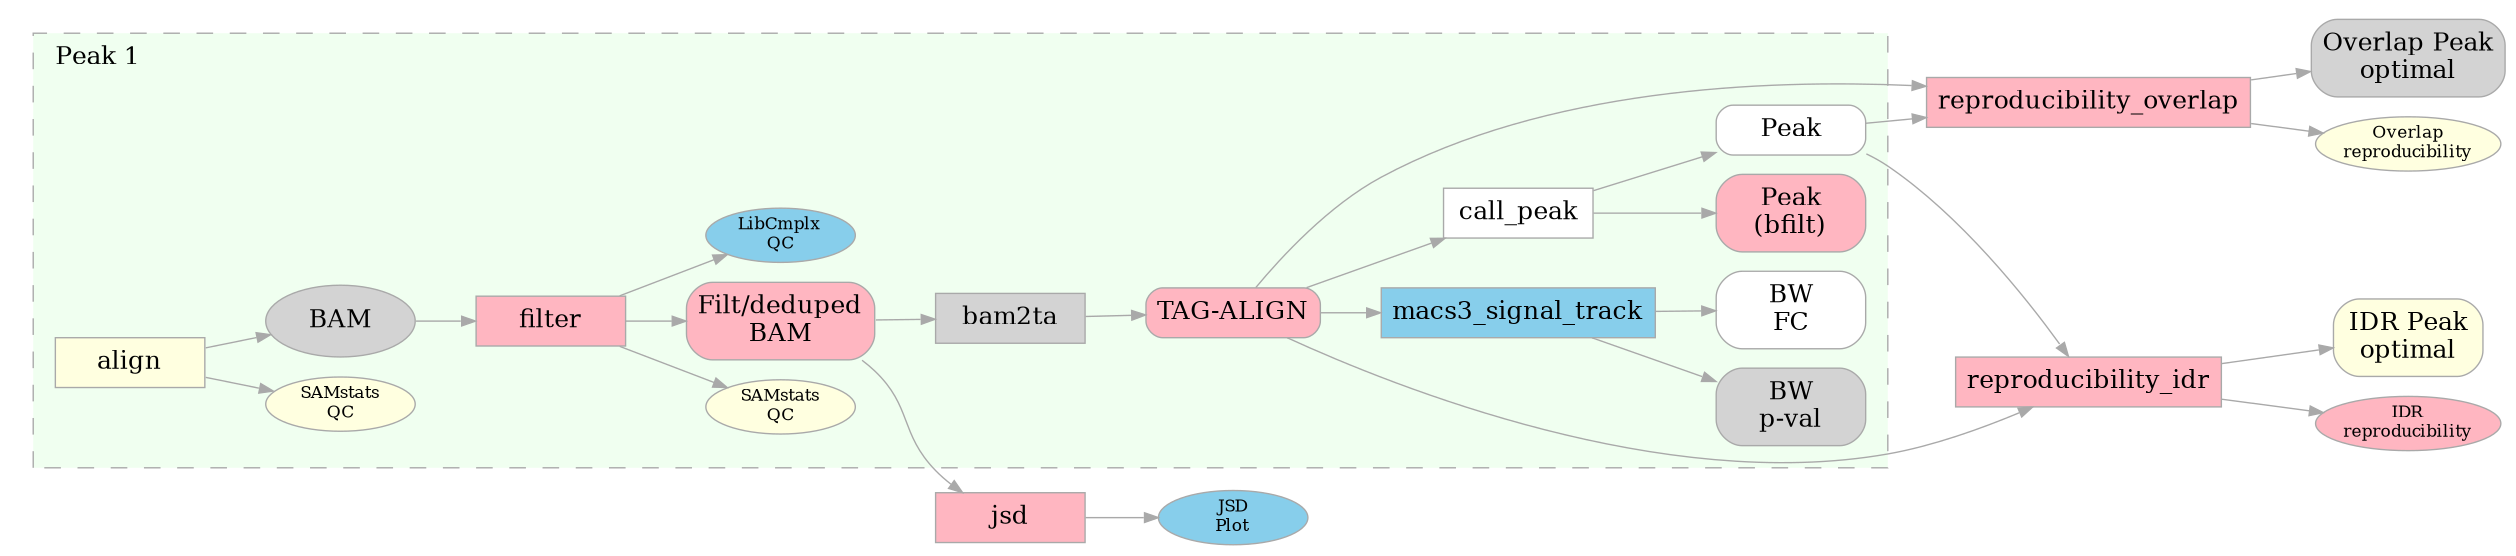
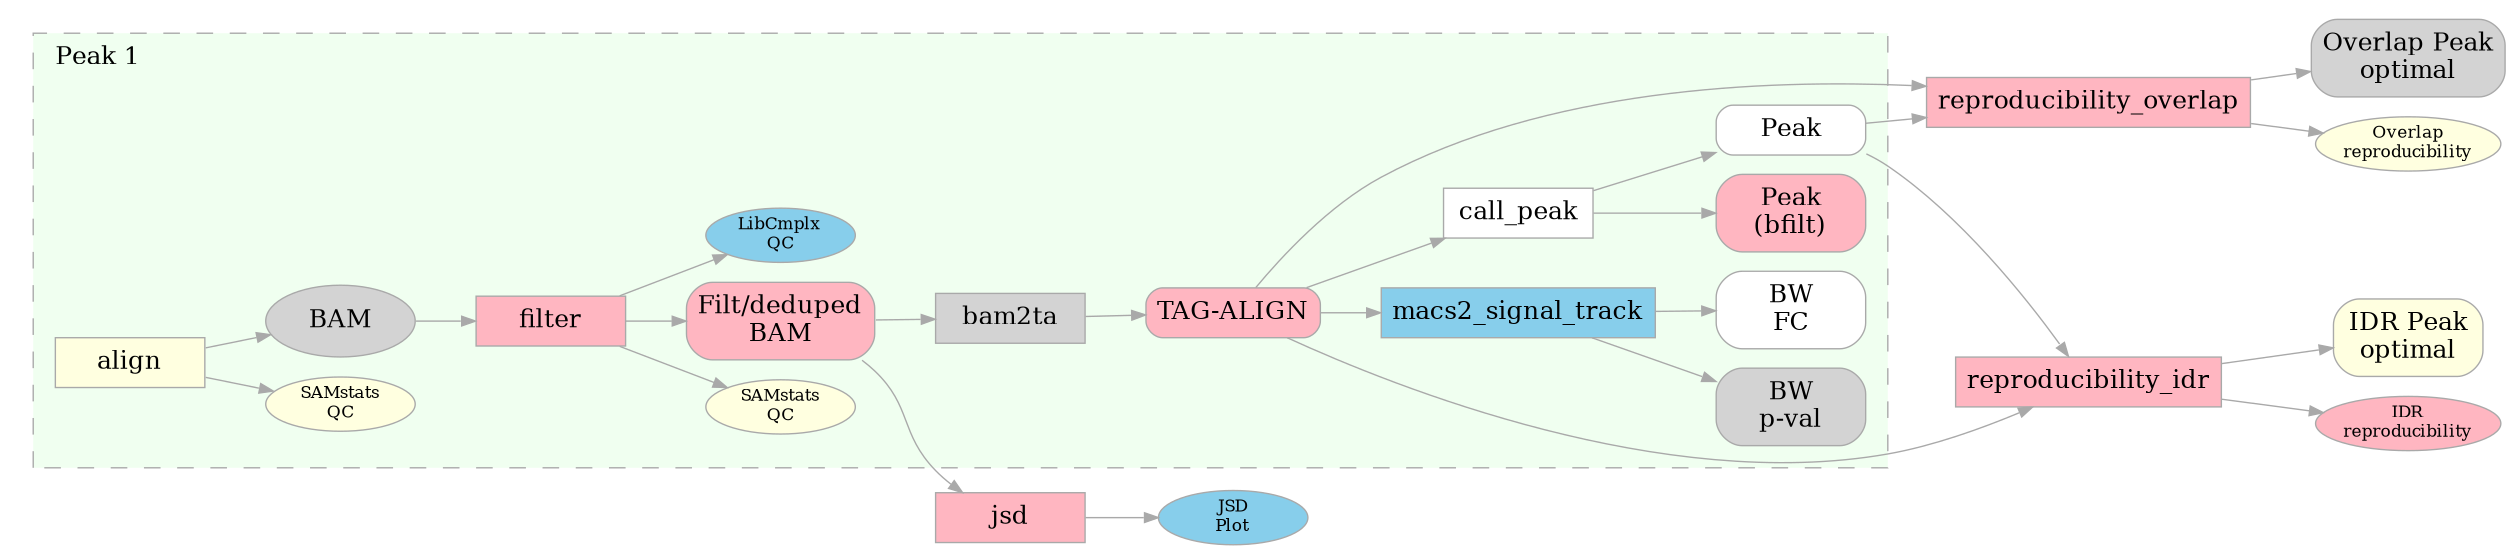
  digraph {
    nodesep=0.1
    rankdir=LR
    ranksep=0.3
    node [color=darkgrey fillcolor=lightpink fontsize=9 margin=0.05 penwidth=0.5 shape=box style=filled]
    edge [arrowsize=0.5 color=darkgrey penwidth=0.5]
    n1 [fillcolor=lightgrey height=0 label=bam2ta]
    n2 [height=0 label="TAG-ALIGN" style="filled, rounded"]
-   n3 [fillcolor=skyblue height=0 label=macs3_signal_track]
+   n3 [fillcolor=skyblue height=0 label=macs2_signal_track]
    n4 [fillcolor=lightgrey height=0 label="BW\np-val" style="filled, rounded"]
    n5 [fillcolor=white height=0 label="BW\nFC" style="filled, rounded"]
    n6 [fillcolor=white height=0 label=call_peak]
    n7 [height=0 label="Peak\n(bfilt)" style="filled, rounded"]
    n8 [fillcolor=white height=0 label=Peak style="filled, rounded"]
    n9 [height=0 label=filter]
    n10 [fillcolor=lightyellow fontsize=6 height=0 label="SAMstats\nQC" margin=0 shape=oval]
    n11 [height=0 label="Filt/deduped\nBAM" style="filled, rounded"]
    n12 [fillcolor=skyblue fontsize=6 height=0 label="LibCmplx\nQC" margin=0 shape=oval]
    n13 [fillcolor=lightyellow height=0 label=align]
    n14 [fillcolor=lightyellow fontsize=6 height=0 label="SAMstats\nQC" margin=0 shape=oval]
    n15 [fillcolor=lightgrey height=0 label=BAM shape=ellipse style="filled, rounded"]
    n16 [height=0 label=reproducibility_overlap]
    n17 [height=0 label=reproducibility_idr]
    n18 [height=0 label=jsd]
    n19 [fillcolor=lightgrey height=0 label="Overlap Peak\noptimal" style="filled, rounded"]
    n20 [fillcolor=lightyellow fontsize=6 height=0 label="Overlap\nreproducibility" margin=0 shape=oval]
    n21 [fillcolor=lightyellow height=0 label="IDR Peak\noptimal" style="filled, rounded"]
    n22 [fontsize=6 height=0 label="IDR\nreproducibility" margin=0 shape=oval]
    n23 [fillcolor=skyblue fontsize=6 height=0 label="JSD\nPlot" margin=0 shape=oval]
    subgraph cluster_1 {
      color=darkgrey
      fillcolor=oldlace
      fontsize=9
      label="Pooled replicate"
      labeljust=l
      penwidth=0.5
      style="filled, dashed"
    }
    subgraph cluster_2 {
      color=darkgrey
      fillcolor=honeydew
      fontsize=9
      label="Peak 1"
      labeljust=l
      penwidth=0.5
      style="filled, dashed"
      n1
      n2
      n3
      n4
      n5
      n6
      n7
      n8
      n9
      n10
      n11
      n12
      n13
      n14
      n15
    }
    subgraph cluster_3 {
      color=darkgrey
      fillcolor=honeydew
      fontsize=9
      label="Replicate 2"
      labeljust=l
      penwidth=0.5
      style="filled, dashed"
    }
    subgraph cluster_4 {
      color=darkgrey
      fillcolor=honeydew
      fontsize=9
      label="Replicate 3"
      labeljust=l
      penwidth=0.5
      style="filled, dashed"
    }
    subgraph cluster_5 {
      color=darkgrey
      fillcolor=honeydew
      fontsize=9
      label="Replicate 4"
      labeljust=l
      penwidth=0.5
      style="filled, dashed"
    }
    subgraph cluster_6 {
      color=darkgrey
      fillcolor=honeydew
      fontsize=9
      label="Replicate 5"
      labeljust=l
      penwidth=0.5
      style="filled, dashed"
    }
    subgraph cluster_7 {
      color=darkgrey
      fillcolor=honeydew
      fontsize=9
      label="Replicate 6"
      labeljust=l
      penwidth=0.5
      style="filled, dashed"
    }
    subgraph cluster_8 {
      color=darkgrey
      fillcolor=honeydew
      fontsize=9
      label="Replicate 7"
      labeljust=l
      penwidth=0.5
      style="filled, dashed"
    }
    subgraph cluster_9 {
      color=darkgrey
      fillcolor=honeydew
      fontsize=9
      label="Replicate 8"
      labeljust=l
      penwidth=0.5
      style="filled, dashed"
    }
    subgraph cluster_10 {
      color=darkgrey
      fillcolor=honeydew
      fontsize=9
      label="Replicate 9"
      labeljust=l
      penwidth=0.5
      style="filled, dashed"
    }
    subgraph cluster_11 {
      color=darkgrey
      fillcolor=honeydew
      fontsize=9
      label="Replicate 10"
      labeljust=l
      penwidth=0.5
      style="filled, dashed"
    }
    subgraph cluster_12 {
      color=darkgrey
      fillcolor=oldlace
      fontsize=9
      label="Pooled control"
      labeljust=l
      penwidth=0.5
      style="filled, dashed"
    }
    subgraph cluster_13 {
      color=darkgrey
      fillcolor=honeydew
      fontsize=9
      label="Control 1"
      labeljust=l
      penwidth=0.5
      style="filled, dashed"
    }
    subgraph cluster_14 {
      color=darkgrey
      fillcolor=honeydew
      fontsize=9
      label="Control 2"
      labeljust=l
      penwidth=0.5
      style="filled, dashed"
    }
    subgraph cluster_15 {
      color=darkgrey
      fillcolor=honeydew
      fontsize=9
      label="Control 3"
      labeljust=l
      penwidth=0.5
      style="filled, dashed"
    }
    subgraph cluster_16 {
      color=darkgrey
      fillcolor=honeydew
      fontsize=9
      label="Control 4"
      labeljust=l
      penwidth=0.5
      style="filled, dashed"
    }
    subgraph cluster_17 {
      color=darkgrey
      fillcolor=honeydew
      fontsize=9
      label="Control 5"
      labeljust=l
      penwidth=0.5
      style="filled, dashed"
    }
    subgraph cluster_18 {
      color=darkgrey
      fillcolor=honeydew
      fontsize=9
      label="Control 6"
      labeljust=l
      penwidth=0.5
      style="filled, dashed"
    }
    subgraph cluster_19 {
      color=darkgrey
      fillcolor=honeydew
      fontsize=9
      label="Control 7"
      labeljust=l
      penwidth=0.5
      style="filled, dashed"
    }
    subgraph cluster_20 {
      color=darkgrey
      fillcolor=honeydew
      fontsize=9
      label="Control 8"
      labeljust=l
      penwidth=0.5
      style="filled, dashed"
    }
    subgraph cluster_21 {
      color=darkgrey
      fillcolor=honeydew
      fontsize=9
      label="Control 9"
      labeljust=l
      penwidth=0.5
      style="filled, dashed"
    }
    subgraph cluster_22 {
      color=darkgrey
      fillcolor=honeydew
      fontsize=9
      label="Control 10"
      labeljust=l
      penwidth=0.5
      style="filled, dashed"
    }
    n1 -> n2
    n2 -> n3
    n2 -> n6
    n2 -> n16
    n2 -> n17
    n3 -> n4
    n3 -> n5
    n6 -> n7
    n6 -> n8
    n8 -> n16
    n8 -> n17
    n9 -> n10
    n9 -> n11
    n9 -> n12
    n11 -> n1
    n11 -> n18
    n13 -> n14
    n13 -> n15
    n15 -> n9
    n16 -> n19
    n16 -> n20
    n17 -> n21
    n17 -> n22
    n18 -> n23
  }
